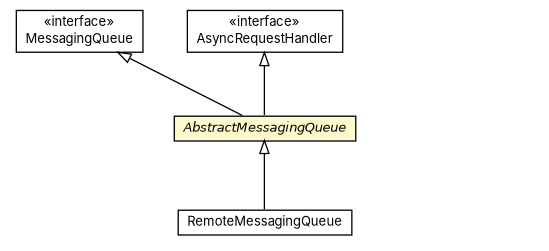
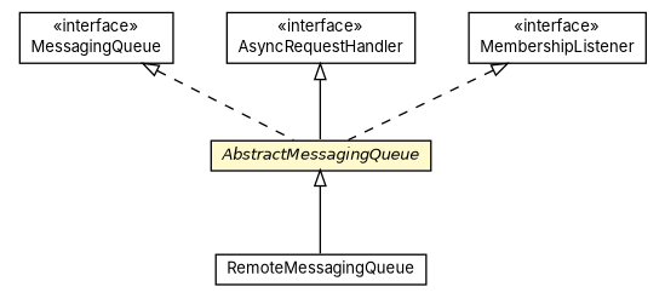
  digraph {
    fontname=Inter
    nodesep=0.25
    ranksep=0.5
    node [fontcolor=black fontname=Inter fontsize=10.0 shape=plaintext]
    edge [arrowtail=empty dir=back fontname=Inter fontsize=10 headport=p labelfontname=Helvetica labelfontsize=10 style=dashed tailport=p]
    n1 [label=<<table title="pt.ist.fenixframework.messaging.MessagingQueue" border="0" cellborder="1" cellspacing="0" cellpadding="2" port="p" href="../../../messaging/MessagingQueue.html"> 		<tr><td><table border="0" cellspacing="0" cellpadding="1"> <tr><td align="center" balign="center"> &#171;interface&#187; </td></tr> <tr><td align="center" balign="center"> MessagingQueue </td></tr> 		</table></td></tr> 		</table>>]
    n2 [label=<<table title="pt.ist.fenixframework.backend.infinispan.messaging.AbstractMessagingQueue" border="0" cellborder="1" cellspacing="0" cellpadding="2" port="p" bgcolor="lemonChiffon" href="./AbstractMessagingQueue.html"> 		<tr><td><table border="0" cellspacing="0" cellpadding="1"> <tr><td align="center" balign="center"><font face="Helvetica-Oblique"> AbstractMessagingQueue </font></td></tr> 		</table></td></tr> 		</table>>]
    n3 [label=<<table title="pt.ist.fenixframework.backend.infinispan.messaging.RemoteMessagingQueue" border="0" cellborder="1" cellspacing="0" cellpadding="2" port="p" href="./RemoteMessagingQueue.html"> 		<tr><td><table border="0" cellspacing="0" cellpadding="1"> <tr><td align="center" balign="center"> RemoteMessagingQueue </td></tr> 		</table></td></tr> 		</table>>]
    n4 [label=<<table title="org.jgroups.blocks.AsyncRequestHandler" border="0" cellborder="1" cellspacing="0" cellpadding="2" port="p" href="http://java.sun.com/j2se/1.4.2/docs/api/org/jgroups/blocks/AsyncRequestHandler.html"> 		<tr><td><table border="0" cellspacing="0" cellpadding="1"> <tr><td align="center" balign="center"> &#171;interface&#187; </td></tr> <tr><td align="center" balign="center"> AsyncRequestHandler </td></tr> 		</table></td></tr> 		</table>>]
-   n1 -> n2 [style=solid]
+   n5 [label=<<table title="org.jgroups.MembershipListener" border="0" cellborder="1" cellspacing="0" cellpadding="2" port="p" href="http://java.sun.com/j2se/1.4.2/docs/api/org/jgroups/MembershipListener.html"> 		<tr><td><table border="0" cellspacing="0" cellpadding="1"> <tr><td align="center" balign="center"> &#171;interface&#187; </td></tr> <tr><td align="center" balign="center"> MembershipListener </td></tr> 		</table></td></tr> 		</table>>]
+   n1 -> n2
    n2 -> n3 [style=""]
    n4 -> n2 [style=solid]
+   n5 -> n2
  }
